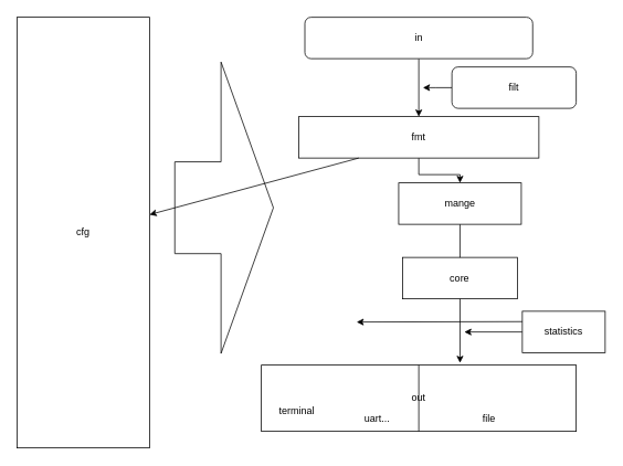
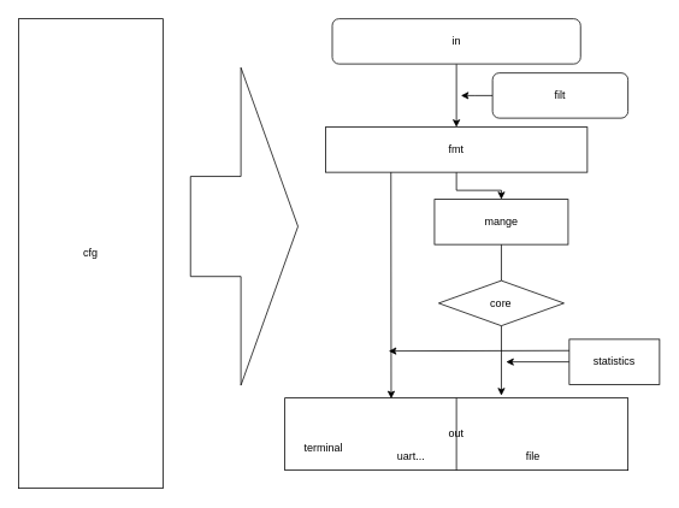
  <mxCell id="0" />
  <mxCell id="1" parent="0" />
  <mxCell id="2" value="cfg" style="rounded=0;whiteSpace=wrap;html=1;" parent="1" vertex="1"><mxGeometry x="20" y="20" width="160" height="520" as="geometry" /></mxCell>
- <mxCell id="3" value="core" style="rounded=0;whiteSpace=wrap;html=1;" parent="1" vertex="1"><mxGeometry x="485.38" y="310" width="138.75" height="50" as="geometry" /></mxCell>
+ <mxCell id="3" value="core" style="rhombus;whiteSpace=wrap;html=1;" parent="1" vertex="1"><mxGeometry x="485.38" y="310" width="138.75" height="50" as="geometry" /></mxCell>
  <mxCell id="4" value="out" style="rounded=0;whiteSpace=wrap;html=1;" parent="1" vertex="1"><mxGeometry x="315" y="440" width="380" height="80" as="geometry" /></mxCell>
  <mxCell id="5" style="edgeStyle=orthogonalEdgeStyle;rounded=0;orthogonalLoop=1;jettySize=auto;html=1;entryX=0.5;entryY=0;entryDx=0;entryDy=0;" parent="1" source="6" target="12" edge="1"><mxGeometry relative="1" as="geometry" /></mxCell>
  <mxCell id="6" value="in" style="rounded=1;whiteSpace=wrap;html=1;" parent="1" vertex="1"><mxGeometry x="367.5" y="20" width="275" height="50" as="geometry" /></mxCell>
  <mxCell id="7" style="edgeStyle=orthogonalEdgeStyle;rounded=0;orthogonalLoop=1;jettySize=auto;html=1;" parent="1" source="8" edge="1"><mxGeometry relative="1" as="geometry"><mxPoint x="510" y="105" as="targetPoint" /></mxGeometry></mxCell>
  <mxCell id="8" value="filt" style="rounded=1;whiteSpace=wrap;html=1;" parent="1" vertex="1"><mxGeometry x="545" y="80" width="150" height="50" as="geometry" /></mxCell>
  <mxCell id="9" style="edgeStyle=orthogonalEdgeStyle;rounded=0;orthogonalLoop=1;jettySize=auto;html=1;endArrow=none;" parent="1" source="10" target="3" edge="1"><mxGeometry relative="1" as="geometry" /></mxCell>
  <mxCell id="10" value="mange" style="rounded=0;whiteSpace=wrap;html=1;" parent="1" vertex="1"><mxGeometry x="480.75" y="220" width="148" height="50" as="geometry" /></mxCell>
  <mxCell id="11" style="edgeStyle=orthogonalEdgeStyle;rounded=0;orthogonalLoop=1;jettySize=auto;html=1;entryX=0.5;entryY=0;entryDx=0;entryDy=0;" edge="1" parent="1" source="12" target="10"><mxGeometry relative="1" as="geometry" /></mxCell>
  <mxCell id="12" value="fmt" style="rounded=0;whiteSpace=wrap;html=1;" parent="1" vertex="1"><mxGeometry x="360" y="140" width="290" height="50" as="geometry" /></mxCell>
  <mxCell id="13" value="" style="shape=flexArrow;endArrow=classic;html=1;rounded=0;endWidth=240;endSize=20.725;width=110.833;" parent="1" edge="1"><mxGeometry width="50" height="50" relative="1" as="geometry"><mxPoint x="210" y="250" as="sourcePoint" /><mxPoint x="330" y="250" as="targetPoint" /></mxGeometry></mxCell>
  <mxCell id="14" value="" style="endArrow=none;html=1;rounded=0;entryX=0.5;entryY=0;entryDx=0;entryDy=0;exitX=0.5;exitY=1;exitDx=0;exitDy=0;" parent="1" source="4" target="4" edge="1"><mxGeometry width="50" height="50" relative="1" as="geometry"><mxPoint x="460" y="520" as="sourcePoint" /><mxPoint x="510" y="470" as="targetPoint" /></mxGeometry></mxCell>
  <mxCell id="15" value="terminal" style="text;html=1;align=center;verticalAlign=middle;whiteSpace=wrap;rounded=0;" parent="1" vertex="1"><mxGeometry x="328" y="480" width="60" height="30" as="geometry" /></mxCell>
  <mxCell id="16" value="uart..." style="text;html=1;align=center;verticalAlign=middle;whiteSpace=wrap;rounded=0;" parent="1" vertex="1"><mxGeometry x="420" y="490" width="70" height="30" as="geometry" /></mxCell>
  <mxCell id="17" value="file" style="text;html=1;align=center;verticalAlign=middle;whiteSpace=wrap;rounded=0;" parent="1" vertex="1"><mxGeometry x="560" y="490" width="60" height="30" as="geometry" /></mxCell>
  <mxCell id="18" style="edgeStyle=orthogonalEdgeStyle;rounded=0;orthogonalLoop=1;jettySize=auto;html=1;" edge="1" parent="1" source="19"><mxGeometry relative="1" as="geometry"><mxPoint x="560" y="400" as="targetPoint" /></mxGeometry></mxCell>
  <mxCell id="19" value="&lt;div&gt;statistics&lt;/div&gt;" style="rounded=0;whiteSpace=wrap;html=1;" parent="1" vertex="1"><mxGeometry x="630" y="375" width="100" height="50" as="geometry" /></mxCell>
- <mxCell id="20" value="" style="endArrow=classic;html=1;rounded=0;exitX=0.25;exitY=1;exitDx=0;exitDy=0;" edge="1" parent="1" source="12" target="2"><mxGeometry width="50" height="50" relative="1" as="geometry"><mxPoint x="440" y="270" as="sourcePoint" /><mxPoint x="490" y="220" as="targetPoint" /></mxGeometry></mxCell>
+ <mxCell id="20" value="" style="endArrow=classic;html=1;rounded=0;exitX=0.25;exitY=1;exitDx=0;exitDy=0;entryX=0.31;entryY=0.008;entryDx=0;entryDy=0;entryPerimeter=0;" edge="1" parent="1" source="12" target="4"><mxGeometry width="50" height="50" relative="1" as="geometry"><mxPoint x="440" y="270" as="sourcePoint" /><mxPoint x="490" y="220" as="targetPoint" /></mxGeometry></mxCell>
  <mxCell id="21" style="edgeStyle=orthogonalEdgeStyle;rounded=0;orthogonalLoop=1;jettySize=auto;html=1;entryX=0.631;entryY=-0.033;entryDx=0;entryDy=0;entryPerimeter=0;" edge="1" parent="1" source="3" target="4"><mxGeometry relative="1" as="geometry" /></mxCell>
  <mxCell id="22" value="" style="endArrow=classic;html=1;rounded=0;exitX=0;exitY=0.25;exitDx=0;exitDy=0;" edge="1" parent="1" source="19"><mxGeometry width="50" height="50" relative="1" as="geometry"><mxPoint x="350" y="410" as="sourcePoint" /><mxPoint x="430" y="388" as="targetPoint" /></mxGeometry></mxCell>
